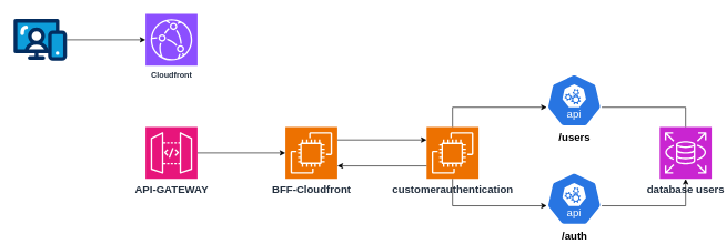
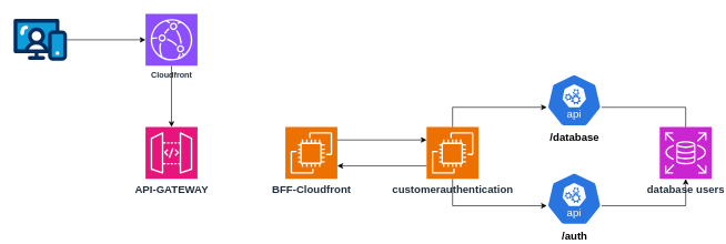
  <mxCell id="0" />
  <mxCell id="1" parent="0" />
  <mxCell id="2" value="&lt;b&gt;&lt;font style=&quot;font-size: 16px;&quot;&gt;BFF-Cloudfront&lt;/font&gt;&lt;/b&gt;" style="sketch=0;points=[[0,0,0],[0.25,0,0],[0.5,0,0],[0.75,0,0],[1,0,0],[0,1,0],[0.25,1,0],[0.5,1,0],[0.75,1,0],[1,1,0],[0,0.25,0],[0,0.5,0],[0,0.75,0],[1,0.25,0],[1,0.5,0],[1,0.75,0]];outlineConnect=0;fontColor=#232F3E;fillColor=#ED7100;strokeColor=#ffffff;dashed=0;verticalLabelPosition=bottom;verticalAlign=top;align=center;html=1;fontSize=12;fontStyle=0;aspect=fixed;shape=mxgraph.aws4.resourceIcon;resIcon=mxgraph.aws4.ec2;" vertex="1" parent="1"><mxGeometry x="428" y="190" width="78" height="78" as="geometry" /></mxCell>
  <mxCell id="3" value="&lt;b&gt;&lt;font style=&quot;font-size: 16px;&quot;&gt;customerauthentication&lt;/font&gt;&lt;/b&gt;" style="sketch=0;points=[[0,0,0],[0.25,0,0],[0.5,0,0],[0.75,0,0],[1,0,0],[0,1,0],[0.25,1,0],[0.5,1,0],[0.75,1,0],[1,1,0],[0,0.25,0],[0,0.5,0],[0,0.75,0],[1,0.25,0],[1,0.5,0],[1,0.75,0]];outlineConnect=0;fontColor=#232F3E;fillColor=#ED7100;strokeColor=#ffffff;dashed=0;verticalLabelPosition=bottom;verticalAlign=top;align=center;html=1;fontSize=12;fontStyle=0;aspect=fixed;shape=mxgraph.aws4.resourceIcon;resIcon=mxgraph.aws4.ec2;" vertex="1" parent="1"><mxGeometry x="640" y="190" width="78" height="78" as="geometry" /></mxCell>
- <mxCell id="4" style="edgeStyle=orthogonalEdgeStyle;rounded=0;orthogonalLoop=1;jettySize=auto;html=1;" edge="1" parent="1" source="5" target="2"><mxGeometry relative="1" as="geometry" /></mxCell>
  <mxCell id="5" value="&lt;b&gt;&lt;font style=&quot;font-size: 16px;&quot;&gt;API-GATEWAY&lt;/font&gt;&lt;/b&gt;" style="sketch=0;points=[[0,0,0],[0.25,0,0],[0.5,0,0],[0.75,0,0],[1,0,0],[0,1,0],[0.25,1,0],[0.5,1,0],[0.75,1,0],[1,1,0],[0,0.25,0],[0,0.5,0],[0,0.75,0],[1,0.25,0],[1,0.5,0],[1,0.75,0]];outlineConnect=0;fontColor=#232F3E;fillColor=#E7157B;strokeColor=#ffffff;dashed=0;verticalLabelPosition=bottom;verticalAlign=top;align=center;html=1;fontSize=12;fontStyle=0;aspect=fixed;shape=mxgraph.aws4.resourceIcon;resIcon=mxgraph.aws4.api_gateway;" vertex="1" parent="1"><mxGeometry x="218" y="190" width="78" height="78" as="geometry" /></mxCell>
  <mxCell id="6" style="edgeStyle=orthogonalEdgeStyle;rounded=0;orthogonalLoop=1;jettySize=auto;html=1;" edge="1" parent="1" source="7" target="9"><mxGeometry relative="1" as="geometry" /></mxCell>
  <mxCell id="7" value="" style="verticalLabelPosition=bottom;aspect=fixed;html=1;shape=mxgraph.salesforce.web;" vertex="1" parent="1"><mxGeometry x="20" y="27.4" width="80" height="63.2" as="geometry" /></mxCell>
+ <mxCell id="8" style="edgeStyle=orthogonalEdgeStyle;rounded=0;orthogonalLoop=1;jettySize=auto;html=1;exitX=0.5;exitY=1;exitDx=0;exitDy=0;exitPerimeter=0;" edge="1" parent="1" source="9" target="5"><mxGeometry relative="1" as="geometry" /></mxCell>
  <mxCell id="9" value="&lt;b&gt;Cloudfront&lt;/b&gt;" style="sketch=0;points=[[0,0,0],[0.25,0,0],[0.5,0,0],[0.75,0,0],[1,0,0],[0,1,0],[0.25,1,0],[0.5,1,0],[0.75,1,0],[1,1,0],[0,0.25,0],[0,0.5,0],[0,0.75,0],[1,0.25,0],[1,0.5,0],[1,0.75,0]];outlineConnect=0;fontColor=#232F3E;fillColor=#8C4FFF;strokeColor=#ffffff;dashed=0;verticalLabelPosition=bottom;verticalAlign=top;align=center;html=1;fontSize=12;fontStyle=0;aspect=fixed;shape=mxgraph.aws4.resourceIcon;resIcon=mxgraph.aws4.cloudfront;" vertex="1" parent="1"><mxGeometry x="218" y="20" width="78" height="78" as="geometry" /></mxCell>
  <mxCell id="10" style="edgeStyle=orthogonalEdgeStyle;rounded=0;orthogonalLoop=1;jettySize=auto;html=1;exitX=1;exitY=0.25;exitDx=0;exitDy=0;exitPerimeter=0;entryX=0;entryY=0.25;entryDx=0;entryDy=0;entryPerimeter=0;" edge="1" parent="1" source="2" target="3"><mxGeometry relative="1" as="geometry" /></mxCell>
  <mxCell id="11" style="edgeStyle=orthogonalEdgeStyle;rounded=0;orthogonalLoop=1;jettySize=auto;html=1;exitX=0;exitY=0.75;exitDx=0;exitDy=0;exitPerimeter=0;entryX=1;entryY=0.75;entryDx=0;entryDy=0;entryPerimeter=0;" edge="1" parent="1" source="3" target="2"><mxGeometry relative="1" as="geometry" /></mxCell>
  <mxCell id="12" value="&lt;b&gt;&lt;font style=&quot;font-size: 16px;&quot;&gt;database users&lt;/font&gt;&lt;/b&gt;" style="sketch=0;points=[[0,0,0],[0.25,0,0],[0.5,0,0],[0.75,0,0],[1,0,0],[0,1,0],[0.25,1,0],[0.5,1,0],[0.75,1,0],[1,1,0],[0,0.25,0],[0,0.5,0],[0,0.75,0],[1,0.25,0],[1,0.5,0],[1,0.75,0]];outlineConnect=0;fontColor=#232F3E;fillColor=#C925D1;strokeColor=#ffffff;dashed=0;verticalLabelPosition=bottom;verticalAlign=top;align=center;html=1;fontSize=12;fontStyle=0;aspect=fixed;shape=mxgraph.aws4.resourceIcon;resIcon=mxgraph.aws4.rds;" vertex="1" parent="1"><mxGeometry x="990" y="190" width="78" height="78" as="geometry" /></mxCell>
- <mxCell id="13" value="&lt;b&gt;&lt;font style=&quot;font-size: 16px;&quot;&gt;/users&lt;/font&gt;&lt;/b&gt;" style="aspect=fixed;sketch=0;html=1;dashed=0;whitespace=wrap;verticalLabelPosition=bottom;verticalAlign=top;fillColor=#2875E2;strokeColor=#ffffff;points=[[0.005,0.63,0],[0.1,0.2,0],[0.9,0.2,0],[0.5,0,0],[0.995,0.63,0],[0.72,0.99,0],[0.5,1,0],[0.28,0.99,0]];shape=mxgraph.kubernetes.icon2;kubernetesLabel=1;prIcon=api" vertex="1" parent="1"><mxGeometry x="820" y="110" width="83.33" height="80" as="geometry" /></mxCell>
+ <mxCell id="13" value="&lt;b&gt;&lt;font style=&quot;font-size: 16px;&quot;&gt;/database&lt;/font&gt;&lt;/b&gt;" style="aspect=fixed;sketch=0;html=1;dashed=0;whitespace=wrap;verticalLabelPosition=bottom;verticalAlign=top;fillColor=#2875E2;strokeColor=#ffffff;points=[[0.005,0.63,0],[0.1,0.2,0],[0.9,0.2,0],[0.5,0,0],[0.995,0.63,0],[0.72,0.99,0],[0.5,1,0],[0.28,0.99,0]];shape=mxgraph.kubernetes.icon2;kubernetesLabel=1;prIcon=api" vertex="1" parent="1"><mxGeometry x="820" y="110" width="83.33" height="80" as="geometry" /></mxCell>
  <mxCell id="14" value="&lt;b&gt;&lt;font style=&quot;font-size: 16px;&quot;&gt;/auth&lt;/font&gt;&lt;/b&gt;" style="aspect=fixed;sketch=0;html=1;dashed=0;whitespace=wrap;verticalLabelPosition=bottom;verticalAlign=top;fillColor=#2875E2;strokeColor=#ffffff;points=[[0.005,0.63,0],[0.1,0.2,0],[0.9,0.2,0],[0.5,0,0],[0.995,0.63,0],[0.72,0.99,0],[0.5,1,0],[0.28,0.99,0]];shape=mxgraph.kubernetes.icon2;kubernetesLabel=1;prIcon=api" vertex="1" parent="1"><mxGeometry x="820" y="258" width="83.33" height="80" as="geometry" /></mxCell>
  <mxCell id="15" style="edgeStyle=orthogonalEdgeStyle;rounded=0;orthogonalLoop=1;jettySize=auto;html=1;exitX=0.5;exitY=0;exitDx=0;exitDy=0;exitPerimeter=0;entryX=0.005;entryY=0.63;entryDx=0;entryDy=0;entryPerimeter=0;" edge="1" parent="1" source="3" target="13"><mxGeometry relative="1" as="geometry" /></mxCell>
  <mxCell id="16" style="edgeStyle=orthogonalEdgeStyle;rounded=0;orthogonalLoop=1;jettySize=auto;html=1;exitX=0.5;exitY=1;exitDx=0;exitDy=0;exitPerimeter=0;entryX=0.005;entryY=0.63;entryDx=0;entryDy=0;entryPerimeter=0;" edge="1" parent="1" source="3" target="14"><mxGeometry relative="1" as="geometry" /></mxCell>
  <mxCell id="17" style="edgeStyle=orthogonalEdgeStyle;rounded=0;orthogonalLoop=1;jettySize=auto;html=1;exitX=0.995;exitY=0.63;exitDx=0;exitDy=0;exitPerimeter=0;entryX=0.5;entryY=0;entryDx=0;entryDy=0;entryPerimeter=0;endArrow=none;" edge="1" parent="1" source="13" target="12"><mxGeometry relative="1" as="geometry" /></mxCell>
  <mxCell id="18" style="edgeStyle=orthogonalEdgeStyle;rounded=0;orthogonalLoop=1;jettySize=auto;html=1;exitX=0.995;exitY=0.63;exitDx=0;exitDy=0;exitPerimeter=0;entryX=0.5;entryY=1;entryDx=0;entryDy=0;entryPerimeter=0;" edge="1" parent="1" source="14" target="12"><mxGeometry relative="1" as="geometry" /></mxCell>
